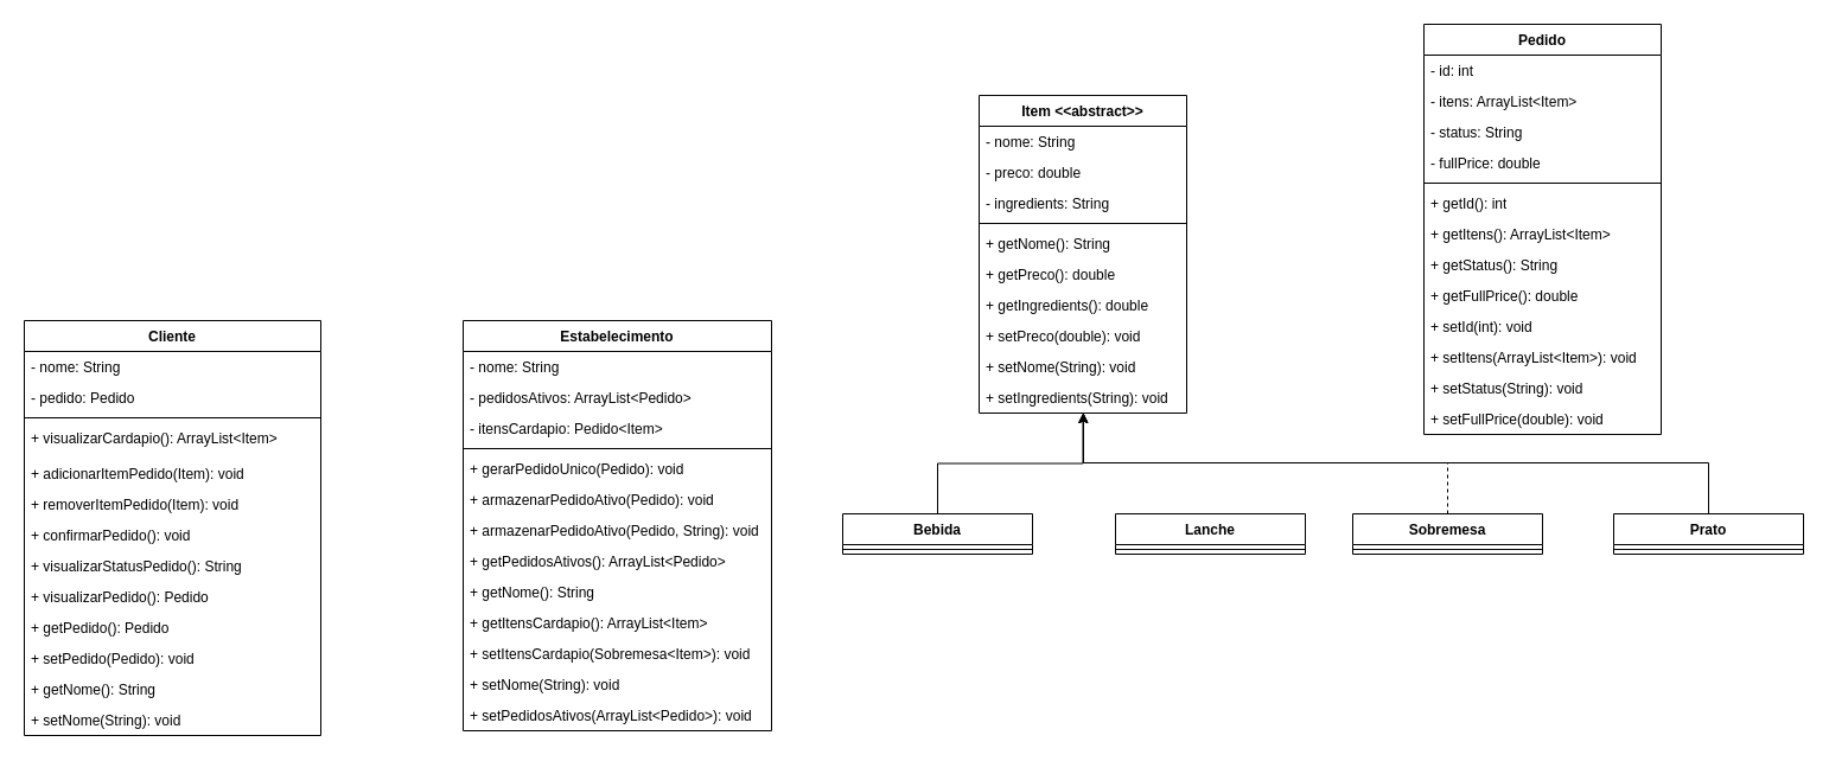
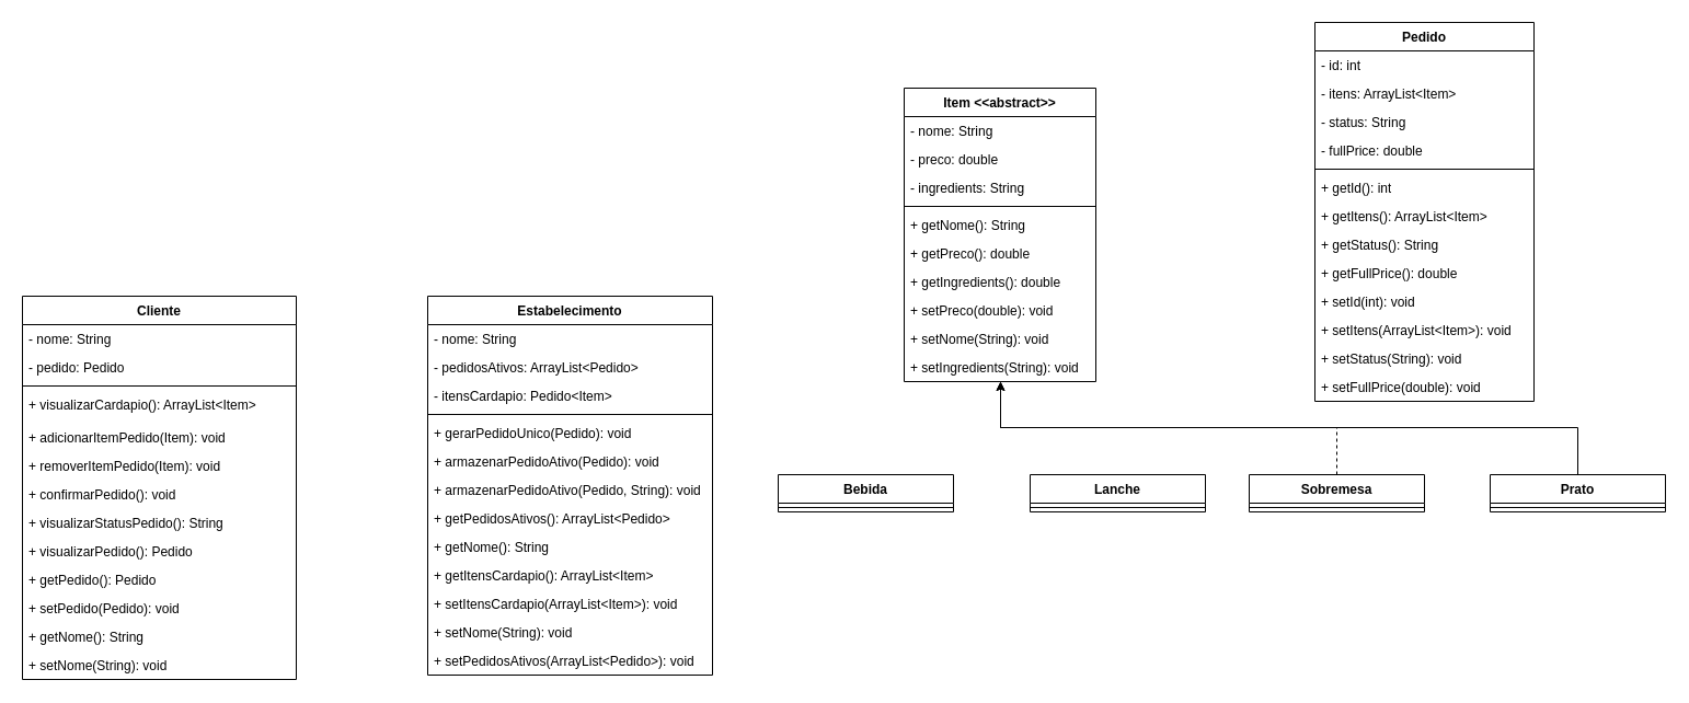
  <mxCell id="0" />
  <mxCell id="1" parent="0" />
  <mxCell id="2" value="Cliente" style="swimlane;fontStyle=1;align=center;verticalAlign=top;childLayout=stackLayout;horizontal=1;startSize=26;horizontalStack=0;resizeParent=1;resizeParentMax=0;resizeLast=0;collapsible=1;marginBottom=0;whiteSpace=wrap;html=1;" parent="1" vertex="1"><mxGeometry x="20" y="270" width="250" height="350" as="geometry" /></mxCell>
  <mxCell id="3" value="- nome: String" style="text;strokeColor=none;fillColor=none;align=left;verticalAlign=top;spacingLeft=4;spacingRight=4;overflow=hidden;rotatable=0;points=[[0,0.5],[1,0.5]];portConstraint=eastwest;whiteSpace=wrap;html=1;" parent="2" vertex="1"><mxGeometry y="26" width="250" height="26" as="geometry" /></mxCell>
  <mxCell id="4" value="- pedido: Pedido" style="text;strokeColor=none;fillColor=none;align=left;verticalAlign=top;spacingLeft=4;spacingRight=4;overflow=hidden;rotatable=0;points=[[0,0.5],[1,0.5]];portConstraint=eastwest;whiteSpace=wrap;html=1;" parent="2" vertex="1"><mxGeometry y="52" width="250" height="26" as="geometry" /></mxCell>
  <mxCell id="5" value="" style="line;strokeWidth=1;fillColor=none;align=left;verticalAlign=middle;spacingTop=-1;spacingLeft=3;spacingRight=3;rotatable=0;labelPosition=right;points=[];portConstraint=eastwest;strokeColor=inherit;" parent="2" vertex="1"><mxGeometry y="78" width="250" height="8" as="geometry" /></mxCell>
  <mxCell id="6" value="+ visualizarCardapio(): ArrayList&amp;lt;Item&amp;gt;" style="text;strokeColor=none;fillColor=none;align=left;verticalAlign=top;spacingLeft=4;spacingRight=4;overflow=hidden;rotatable=0;points=[[0,0.5],[1,0.5]];portConstraint=eastwest;whiteSpace=wrap;html=1;" parent="2" vertex="1"><mxGeometry y="86" width="250" height="30" as="geometry" /></mxCell>
  <mxCell id="7" value="+ adicionarItemPedido(Item): void" style="text;strokeColor=none;fillColor=none;align=left;verticalAlign=top;spacingLeft=4;spacingRight=4;overflow=hidden;rotatable=0;points=[[0,0.5],[1,0.5]];portConstraint=eastwest;whiteSpace=wrap;html=1;" parent="2" vertex="1"><mxGeometry y="116" width="250" height="26" as="geometry" /></mxCell>
  <mxCell id="8" value="+ removerItemPedido(Item): void" style="text;strokeColor=none;fillColor=none;align=left;verticalAlign=top;spacingLeft=4;spacingRight=4;overflow=hidden;rotatable=0;points=[[0,0.5],[1,0.5]];portConstraint=eastwest;whiteSpace=wrap;html=1;" parent="2" vertex="1"><mxGeometry y="142" width="250" height="26" as="geometry" /></mxCell>
  <mxCell id="9" value="+ confirmarPedido(): void" style="text;strokeColor=none;fillColor=none;align=left;verticalAlign=top;spacingLeft=4;spacingRight=4;overflow=hidden;rotatable=0;points=[[0,0.5],[1,0.5]];portConstraint=eastwest;whiteSpace=wrap;html=1;" parent="2" vertex="1"><mxGeometry y="168" width="250" height="26" as="geometry" /></mxCell>
  <mxCell id="10" value="+ visualizarStatusPedido(): String" style="text;strokeColor=none;fillColor=none;align=left;verticalAlign=top;spacingLeft=4;spacingRight=4;overflow=hidden;rotatable=0;points=[[0,0.5],[1,0.5]];portConstraint=eastwest;whiteSpace=wrap;html=1;" parent="2" vertex="1"><mxGeometry y="194" width="250" height="26" as="geometry" /></mxCell>
  <mxCell id="11" value="+ visualizarPedido(): Pedido" style="text;strokeColor=none;fillColor=none;align=left;verticalAlign=top;spacingLeft=4;spacingRight=4;overflow=hidden;rotatable=0;points=[[0,0.5],[1,0.5]];portConstraint=eastwest;whiteSpace=wrap;html=1;" parent="2" vertex="1"><mxGeometry y="220" width="250" height="26" as="geometry" /></mxCell>
  <mxCell id="12" value="+ getPedido(): Pedido" style="text;strokeColor=none;fillColor=none;align=left;verticalAlign=top;spacingLeft=4;spacingRight=4;overflow=hidden;rotatable=0;points=[[0,0.5],[1,0.5]];portConstraint=eastwest;whiteSpace=wrap;html=1;" parent="2" vertex="1"><mxGeometry y="246" width="250" height="26" as="geometry" /></mxCell>
  <mxCell id="13" value="+ setPedido(Pedido): void" style="text;strokeColor=none;fillColor=none;align=left;verticalAlign=top;spacingLeft=4;spacingRight=4;overflow=hidden;rotatable=0;points=[[0,0.5],[1,0.5]];portConstraint=eastwest;whiteSpace=wrap;html=1;" parent="2" vertex="1"><mxGeometry y="272" width="250" height="26" as="geometry" /></mxCell>
  <mxCell id="14" value="+ getNome(): String" style="text;strokeColor=none;fillColor=none;align=left;verticalAlign=top;spacingLeft=4;spacingRight=4;overflow=hidden;rotatable=0;points=[[0,0.5],[1,0.5]];portConstraint=eastwest;whiteSpace=wrap;html=1;" parent="2" vertex="1"><mxGeometry y="298" width="250" height="26" as="geometry" /></mxCell>
  <mxCell id="15" value="+ setNome(String): void" style="text;strokeColor=none;fillColor=none;align=left;verticalAlign=top;spacingLeft=4;spacingRight=4;overflow=hidden;rotatable=0;points=[[0,0.5],[1,0.5]];portConstraint=eastwest;whiteSpace=wrap;html=1;" parent="2" vertex="1"><mxGeometry y="324" width="250" height="26" as="geometry" /></mxCell>
  <mxCell id="16" value="Estabelecimento" style="swimlane;fontStyle=1;align=center;verticalAlign=top;childLayout=stackLayout;horizontal=1;startSize=26;horizontalStack=0;resizeParent=1;resizeParentMax=0;resizeLast=0;collapsible=1;marginBottom=0;whiteSpace=wrap;html=1;" parent="1" vertex="1"><mxGeometry x="390" y="270" width="260" height="346" as="geometry" /></mxCell>
  <mxCell id="17" value="- nome: String" style="text;strokeColor=none;fillColor=none;align=left;verticalAlign=top;spacingLeft=4;spacingRight=4;overflow=hidden;rotatable=0;points=[[0,0.5],[1,0.5]];portConstraint=eastwest;whiteSpace=wrap;html=1;" parent="16" vertex="1"><mxGeometry y="26" width="260" height="26" as="geometry" /></mxCell>
  <mxCell id="18" value="- pedidosAtivos: ArrayList&amp;lt;Pedido&amp;gt;" style="text;strokeColor=none;fillColor=none;align=left;verticalAlign=top;spacingLeft=4;spacingRight=4;overflow=hidden;rotatable=0;points=[[0,0.5],[1,0.5]];portConstraint=eastwest;whiteSpace=wrap;html=1;" parent="16" vertex="1"><mxGeometry y="52" width="260" height="26" as="geometry" /></mxCell>
  <mxCell id="19" value="- itensCardapio: Pedido&amp;lt;Item&amp;gt;" style="text;strokeColor=none;fillColor=none;align=left;verticalAlign=top;spacingLeft=4;spacingRight=4;overflow=hidden;rotatable=0;points=[[0,0.5],[1,0.5]];portConstraint=eastwest;whiteSpace=wrap;html=1;" parent="16" vertex="1"><mxGeometry y="78" width="260" height="26" as="geometry" /></mxCell>
  <mxCell id="20" value="" style="line;strokeWidth=1;fillColor=none;align=left;verticalAlign=middle;spacingTop=-1;spacingLeft=3;spacingRight=3;rotatable=0;labelPosition=right;points=[];portConstraint=eastwest;strokeColor=inherit;" parent="16" vertex="1"><mxGeometry y="104" width="260" height="8" as="geometry" /></mxCell>
  <mxCell id="21" value="+ gerarPedidoUnico(Pedido): void" style="text;strokeColor=none;fillColor=none;align=left;verticalAlign=top;spacingLeft=4;spacingRight=4;overflow=hidden;rotatable=0;points=[[0,0.5],[1,0.5]];portConstraint=eastwest;whiteSpace=wrap;html=1;" parent="16" vertex="1"><mxGeometry y="112" width="260" height="26" as="geometry" /></mxCell>
  <mxCell id="22" value="+ armazenarPedidoAtivo(Pedido): void" style="text;strokeColor=none;fillColor=none;align=left;verticalAlign=top;spacingLeft=4;spacingRight=4;overflow=hidden;rotatable=0;points=[[0,0.5],[1,0.5]];portConstraint=eastwest;whiteSpace=wrap;html=1;" parent="16" vertex="1"><mxGeometry y="138" width="260" height="26" as="geometry" /></mxCell>
  <mxCell id="23" value="+ armazenarPedidoAtivo(Pedido, String): void" style="text;strokeColor=none;fillColor=none;align=left;verticalAlign=top;spacingLeft=4;spacingRight=4;overflow=hidden;rotatable=0;points=[[0,0.5],[1,0.5]];portConstraint=eastwest;whiteSpace=wrap;html=1;" parent="16" vertex="1"><mxGeometry y="164" width="260" height="26" as="geometry" /></mxCell>
  <mxCell id="24" value="+ getPedidosAtivos(): ArrayList&amp;lt;Pedido&amp;gt;" style="text;strokeColor=none;fillColor=none;align=left;verticalAlign=top;spacingLeft=4;spacingRight=4;overflow=hidden;rotatable=0;points=[[0,0.5],[1,0.5]];portConstraint=eastwest;whiteSpace=wrap;html=1;" parent="16" vertex="1"><mxGeometry y="190" width="260" height="26" as="geometry" /></mxCell>
  <mxCell id="25" value="+ getNome(): String" style="text;strokeColor=none;fillColor=none;align=left;verticalAlign=top;spacingLeft=4;spacingRight=4;overflow=hidden;rotatable=0;points=[[0,0.5],[1,0.5]];portConstraint=eastwest;whiteSpace=wrap;html=1;" parent="16" vertex="1"><mxGeometry y="216" width="260" height="26" as="geometry" /></mxCell>
  <mxCell id="26" value="+ getItensCardapio(): ArrayList&amp;lt;Item&amp;gt;" style="text;strokeColor=none;fillColor=none;align=left;verticalAlign=top;spacingLeft=4;spacingRight=4;overflow=hidden;rotatable=0;points=[[0,0.5],[1,0.5]];portConstraint=eastwest;whiteSpace=wrap;html=1;" parent="16" vertex="1"><mxGeometry y="242" width="260" height="26" as="geometry" /></mxCell>
- <mxCell id="27" value="+ setItensCardapio(Sobremesa&amp;lt;Item&amp;gt;): void" style="text;strokeColor=none;fillColor=none;align=left;verticalAlign=top;spacingLeft=4;spacingRight=4;overflow=hidden;rotatable=0;points=[[0,0.5],[1,0.5]];portConstraint=eastwest;whiteSpace=wrap;html=1;" parent="16" vertex="1"><mxGeometry y="268" width="260" height="26" as="geometry" /></mxCell>
+ <mxCell id="27" value="+ setItensCardapio(ArrayList&amp;lt;Item&amp;gt;): void" style="text;strokeColor=none;fillColor=none;align=left;verticalAlign=top;spacingLeft=4;spacingRight=4;overflow=hidden;rotatable=0;points=[[0,0.5],[1,0.5]];portConstraint=eastwest;whiteSpace=wrap;html=1;" parent="16" vertex="1"><mxGeometry y="268" width="260" height="26" as="geometry" /></mxCell>
  <mxCell id="28" value="+ setNome(String): void" style="text;strokeColor=none;fillColor=none;align=left;verticalAlign=top;spacingLeft=4;spacingRight=4;overflow=hidden;rotatable=0;points=[[0,0.5],[1,0.5]];portConstraint=eastwest;whiteSpace=wrap;html=1;" parent="16" vertex="1"><mxGeometry y="294" width="260" height="26" as="geometry" /></mxCell>
  <mxCell id="29" value="+ setPedidosAtivos(ArrayList&amp;lt;Pedido&amp;gt;): void" style="text;strokeColor=none;fillColor=none;align=left;verticalAlign=top;spacingLeft=4;spacingRight=4;overflow=hidden;rotatable=0;points=[[0,0.5],[1,0.5]];portConstraint=eastwest;whiteSpace=wrap;html=1;" parent="16" vertex="1"><mxGeometry y="320" width="260" height="26" as="geometry" /></mxCell>
  <mxCell id="30" value="Item &amp;lt;&amp;lt;abstract&amp;gt;&amp;gt;" style="swimlane;fontStyle=1;align=center;verticalAlign=top;childLayout=stackLayout;horizontal=1;startSize=26;horizontalStack=0;resizeParent=1;resizeParentMax=0;resizeLast=0;collapsible=1;marginBottom=0;whiteSpace=wrap;html=1;" parent="1" vertex="1"><mxGeometry x="825" y="80" width="175" height="268" as="geometry" /></mxCell>
  <mxCell id="31" value="- nome: String" style="text;strokeColor=none;fillColor=none;align=left;verticalAlign=top;spacingLeft=4;spacingRight=4;overflow=hidden;rotatable=0;points=[[0,0.5],[1,0.5]];portConstraint=eastwest;whiteSpace=wrap;html=1;" parent="30" vertex="1"><mxGeometry y="26" width="175" height="26" as="geometry" /></mxCell>
  <mxCell id="32" value="- preco: double" style="text;strokeColor=none;fillColor=none;align=left;verticalAlign=top;spacingLeft=4;spacingRight=4;overflow=hidden;rotatable=0;points=[[0,0.5],[1,0.5]];portConstraint=eastwest;whiteSpace=wrap;html=1;" parent="30" vertex="1"><mxGeometry y="52" width="175" height="26" as="geometry" /></mxCell>
  <mxCell id="33" value="- ingredients: String" style="text;strokeColor=none;fillColor=none;align=left;verticalAlign=top;spacingLeft=4;spacingRight=4;overflow=hidden;rotatable=0;points=[[0,0.5],[1,0.5]];portConstraint=eastwest;whiteSpace=wrap;html=1;" parent="30" vertex="1"><mxGeometry y="78" width="175" height="26" as="geometry" /></mxCell>
  <mxCell id="34" value="" style="line;strokeWidth=1;fillColor=none;align=left;verticalAlign=middle;spacingTop=-1;spacingLeft=3;spacingRight=3;rotatable=0;labelPosition=right;points=[];portConstraint=eastwest;strokeColor=inherit;" parent="30" vertex="1"><mxGeometry y="104" width="175" height="8" as="geometry" /></mxCell>
  <mxCell id="35" value="+ getNome(): String" style="text;strokeColor=none;fillColor=none;align=left;verticalAlign=top;spacingLeft=4;spacingRight=4;overflow=hidden;rotatable=0;points=[[0,0.5],[1,0.5]];portConstraint=eastwest;whiteSpace=wrap;html=1;" parent="30" vertex="1"><mxGeometry y="112" width="175" height="26" as="geometry" /></mxCell>
  <mxCell id="36" value="+ getPreco(): double" style="text;strokeColor=none;fillColor=none;align=left;verticalAlign=top;spacingLeft=4;spacingRight=4;overflow=hidden;rotatable=0;points=[[0,0.5],[1,0.5]];portConstraint=eastwest;whiteSpace=wrap;html=1;" parent="30" vertex="1"><mxGeometry y="138" width="175" height="26" as="geometry" /></mxCell>
  <mxCell id="37" value="+ getIngredients(): double" style="text;strokeColor=none;fillColor=none;align=left;verticalAlign=top;spacingLeft=4;spacingRight=4;overflow=hidden;rotatable=0;points=[[0,0.5],[1,0.5]];portConstraint=eastwest;whiteSpace=wrap;html=1;" parent="30" vertex="1"><mxGeometry y="164" width="175" height="26" as="geometry" /></mxCell>
  <mxCell id="38" value="+ setPreco(double): void" style="text;strokeColor=none;fillColor=none;align=left;verticalAlign=top;spacingLeft=4;spacingRight=4;overflow=hidden;rotatable=0;points=[[0,0.5],[1,0.5]];portConstraint=eastwest;whiteSpace=wrap;html=1;" parent="30" vertex="1"><mxGeometry y="190" width="175" height="26" as="geometry" /></mxCell>
  <mxCell id="39" value="+ setNome(String): void" style="text;strokeColor=none;fillColor=none;align=left;verticalAlign=top;spacingLeft=4;spacingRight=4;overflow=hidden;rotatable=0;points=[[0,0.5],[1,0.5]];portConstraint=eastwest;whiteSpace=wrap;html=1;" parent="30" vertex="1"><mxGeometry y="216" width="175" height="26" as="geometry" /></mxCell>
  <mxCell id="40" value="+ setIngredients(String): void" style="text;strokeColor=none;fillColor=none;align=left;verticalAlign=top;spacingLeft=4;spacingRight=4;overflow=hidden;rotatable=0;points=[[0,0.5],[1,0.5]];portConstraint=eastwest;whiteSpace=wrap;html=1;" parent="30" vertex="1"><mxGeometry y="242" width="175" height="26" as="geometry" /></mxCell>
  <mxCell id="41" value="Pedido" style="swimlane;fontStyle=1;align=center;verticalAlign=top;childLayout=stackLayout;horizontal=1;startSize=26;horizontalStack=0;resizeParent=1;resizeParentMax=0;resizeLast=0;collapsible=1;marginBottom=0;whiteSpace=wrap;html=1;" parent="1" vertex="1"><mxGeometry x="1200" y="20" width="200" height="346" as="geometry" /></mxCell>
  <mxCell id="42" value="- id: int" style="text;strokeColor=none;fillColor=none;align=left;verticalAlign=top;spacingLeft=4;spacingRight=4;overflow=hidden;rotatable=0;points=[[0,0.5],[1,0.5]];portConstraint=eastwest;whiteSpace=wrap;html=1;" parent="41" vertex="1"><mxGeometry y="26" width="200" height="26" as="geometry" /></mxCell>
  <mxCell id="43" value="- itens: ArrayList&amp;lt;Item&amp;gt;" style="text;strokeColor=none;fillColor=none;align=left;verticalAlign=top;spacingLeft=4;spacingRight=4;overflow=hidden;rotatable=0;points=[[0,0.5],[1,0.5]];portConstraint=eastwest;whiteSpace=wrap;html=1;" parent="41" vertex="1"><mxGeometry y="52" width="200" height="26" as="geometry" /></mxCell>
  <mxCell id="44" value="- status: String" style="text;strokeColor=none;fillColor=none;align=left;verticalAlign=top;spacingLeft=4;spacingRight=4;overflow=hidden;rotatable=0;points=[[0,0.5],[1,0.5]];portConstraint=eastwest;whiteSpace=wrap;html=1;" parent="41" vertex="1"><mxGeometry y="78" width="200" height="26" as="geometry" /></mxCell>
  <mxCell id="45" value="- fullPrice: double" style="text;strokeColor=none;fillColor=none;align=left;verticalAlign=top;spacingLeft=4;spacingRight=4;overflow=hidden;rotatable=0;points=[[0,0.5],[1,0.5]];portConstraint=eastwest;whiteSpace=wrap;html=1;" vertex="1" parent="41"><mxGeometry y="104" width="200" height="26" as="geometry" /></mxCell>
  <mxCell id="46" value="" style="line;strokeWidth=1;fillColor=none;align=left;verticalAlign=middle;spacingTop=-1;spacingLeft=3;spacingRight=3;rotatable=0;labelPosition=right;points=[];portConstraint=eastwest;strokeColor=inherit;" parent="41" vertex="1"><mxGeometry y="130" width="200" height="8" as="geometry" /></mxCell>
  <mxCell id="47" value="+ getId(): int" style="text;strokeColor=none;fillColor=none;align=left;verticalAlign=top;spacingLeft=4;spacingRight=4;overflow=hidden;rotatable=0;points=[[0,0.5],[1,0.5]];portConstraint=eastwest;whiteSpace=wrap;html=1;" parent="41" vertex="1"><mxGeometry y="138" width="200" height="26" as="geometry" /></mxCell>
  <mxCell id="48" value="+ getItens(): ArrayList&amp;lt;Item&amp;gt;" style="text;strokeColor=none;fillColor=none;align=left;verticalAlign=top;spacingLeft=4;spacingRight=4;overflow=hidden;rotatable=0;points=[[0,0.5],[1,0.5]];portConstraint=eastwest;whiteSpace=wrap;html=1;" parent="41" vertex="1"><mxGeometry y="164" width="200" height="26" as="geometry" /></mxCell>
  <mxCell id="49" value="+ getStatus(): String" style="text;strokeColor=none;fillColor=none;align=left;verticalAlign=top;spacingLeft=4;spacingRight=4;overflow=hidden;rotatable=0;points=[[0,0.5],[1,0.5]];portConstraint=eastwest;whiteSpace=wrap;html=1;" parent="41" vertex="1"><mxGeometry y="190" width="200" height="26" as="geometry" /></mxCell>
  <mxCell id="50" value="+ getFullPrice(): double" style="text;strokeColor=none;fillColor=none;align=left;verticalAlign=top;spacingLeft=4;spacingRight=4;overflow=hidden;rotatable=0;points=[[0,0.5],[1,0.5]];portConstraint=eastwest;whiteSpace=wrap;html=1;" vertex="1" parent="41"><mxGeometry y="216" width="200" height="26" as="geometry" /></mxCell>
  <mxCell id="51" value="+ setId(int): void" style="text;strokeColor=none;fillColor=none;align=left;verticalAlign=top;spacingLeft=4;spacingRight=4;overflow=hidden;rotatable=0;points=[[0,0.5],[1,0.5]];portConstraint=eastwest;whiteSpace=wrap;html=1;" parent="41" vertex="1"><mxGeometry y="242" width="200" height="26" as="geometry" /></mxCell>
  <mxCell id="52" value="+ setItens(ArrayList&amp;lt;Item&amp;gt;): void" style="text;strokeColor=none;fillColor=none;align=left;verticalAlign=top;spacingLeft=4;spacingRight=4;overflow=hidden;rotatable=0;points=[[0,0.5],[1,0.5]];portConstraint=eastwest;whiteSpace=wrap;html=1;" parent="41" vertex="1"><mxGeometry y="268" width="200" height="26" as="geometry" /></mxCell>
  <mxCell id="53" value="+ setStatus(String): void" style="text;strokeColor=none;fillColor=none;align=left;verticalAlign=top;spacingLeft=4;spacingRight=4;overflow=hidden;rotatable=0;points=[[0,0.5],[1,0.5]];portConstraint=eastwest;whiteSpace=wrap;html=1;" parent="41" vertex="1"><mxGeometry y="294" width="200" height="26" as="geometry" /></mxCell>
  <mxCell id="54" value="+ setFullPrice(double): void" style="text;strokeColor=none;fillColor=none;align=left;verticalAlign=top;spacingLeft=4;spacingRight=4;overflow=hidden;rotatable=0;points=[[0,0.5],[1,0.5]];portConstraint=eastwest;whiteSpace=wrap;html=1;" vertex="1" parent="41"><mxGeometry y="320" width="200" height="26" as="geometry" /></mxCell>
- <mxCell id="55" style="edgeStyle=orthogonalEdgeStyle;rounded=0;orthogonalLoop=1;jettySize=auto;html=1;" parent="1" source="56" target="30" edge="1"><mxGeometry relative="1" as="geometry" /></mxCell>
  <mxCell id="56" value="Bebida" style="swimlane;fontStyle=1;align=center;verticalAlign=top;childLayout=stackLayout;horizontal=1;startSize=26;horizontalStack=0;resizeParent=1;resizeParentMax=0;resizeLast=0;collapsible=1;marginBottom=0;whiteSpace=wrap;html=1;" parent="1" vertex="1"><mxGeometry x="710" y="433" width="160" height="34" as="geometry" /></mxCell>
  <mxCell id="57" value="" style="line;strokeWidth=1;fillColor=none;align=left;verticalAlign=middle;spacingTop=-1;spacingLeft=3;spacingRight=3;rotatable=0;labelPosition=right;points=[];portConstraint=eastwest;strokeColor=inherit;" parent="56" vertex="1"><mxGeometry y="26" width="160" height="8" as="geometry" /></mxCell>
  <mxCell id="58" value="Lanche" style="swimlane;fontStyle=1;align=center;verticalAlign=top;childLayout=stackLayout;horizontal=1;startSize=26;horizontalStack=0;resizeParent=1;resizeParentMax=0;resizeLast=0;collapsible=1;marginBottom=0;whiteSpace=wrap;html=1;" parent="1" vertex="1"><mxGeometry x="940" y="433" width="160" height="34" as="geometry" /></mxCell>
  <mxCell id="59" value="" style="line;strokeWidth=1;fillColor=none;align=left;verticalAlign=middle;spacingTop=-1;spacingLeft=3;spacingRight=3;rotatable=0;labelPosition=right;points=[];portConstraint=eastwest;strokeColor=inherit;" parent="58" vertex="1"><mxGeometry y="26" width="160" height="8" as="geometry" /></mxCell>
  <mxCell id="60" style="edgeStyle=orthogonalEdgeStyle;rounded=0;orthogonalLoop=1;jettySize=auto;html=1;dashed=1;" parent="1" source="61" target="30" edge="1"><mxGeometry relative="1" as="geometry"><Array as="points"><mxPoint x="1220" y="390" /><mxPoint x="913" y="390" /></Array></mxGeometry></mxCell>
  <mxCell id="61" value="Sobremesa" style="swimlane;fontStyle=1;align=center;verticalAlign=top;childLayout=stackLayout;horizontal=1;startSize=26;horizontalStack=0;resizeParent=1;resizeParentMax=0;resizeLast=0;collapsible=1;marginBottom=0;whiteSpace=wrap;html=1;" parent="1" vertex="1"><mxGeometry x="1140" y="433" width="160" height="34" as="geometry" /></mxCell>
  <mxCell id="62" value="" style="line;strokeWidth=1;fillColor=none;align=left;verticalAlign=middle;spacingTop=-1;spacingLeft=3;spacingRight=3;rotatable=0;labelPosition=right;points=[];portConstraint=eastwest;strokeColor=inherit;" parent="61" vertex="1"><mxGeometry y="26" width="160" height="8" as="geometry" /></mxCell>
  <mxCell id="63" style="edgeStyle=orthogonalEdgeStyle;rounded=0;orthogonalLoop=1;jettySize=auto;html=1;" parent="1" source="64" target="30" edge="1"><mxGeometry relative="1" as="geometry"><Array as="points"><mxPoint x="1440" y="390" /><mxPoint x="913" y="390" /></Array></mxGeometry></mxCell>
  <mxCell id="64" value="Prato" style="swimlane;fontStyle=1;align=center;verticalAlign=top;childLayout=stackLayout;horizontal=1;startSize=26;horizontalStack=0;resizeParent=1;resizeParentMax=0;resizeLast=0;collapsible=1;marginBottom=0;whiteSpace=wrap;html=1;" parent="1" vertex="1"><mxGeometry x="1360" y="433" width="160" height="34" as="geometry" /></mxCell>
  <mxCell id="65" value="" style="line;strokeWidth=1;fillColor=none;align=left;verticalAlign=middle;spacingTop=-1;spacingLeft=3;spacingRight=3;rotatable=0;labelPosition=right;points=[];portConstraint=eastwest;strokeColor=inherit;" parent="64" vertex="1"><mxGeometry y="26" width="160" height="8" as="geometry" /></mxCell>
